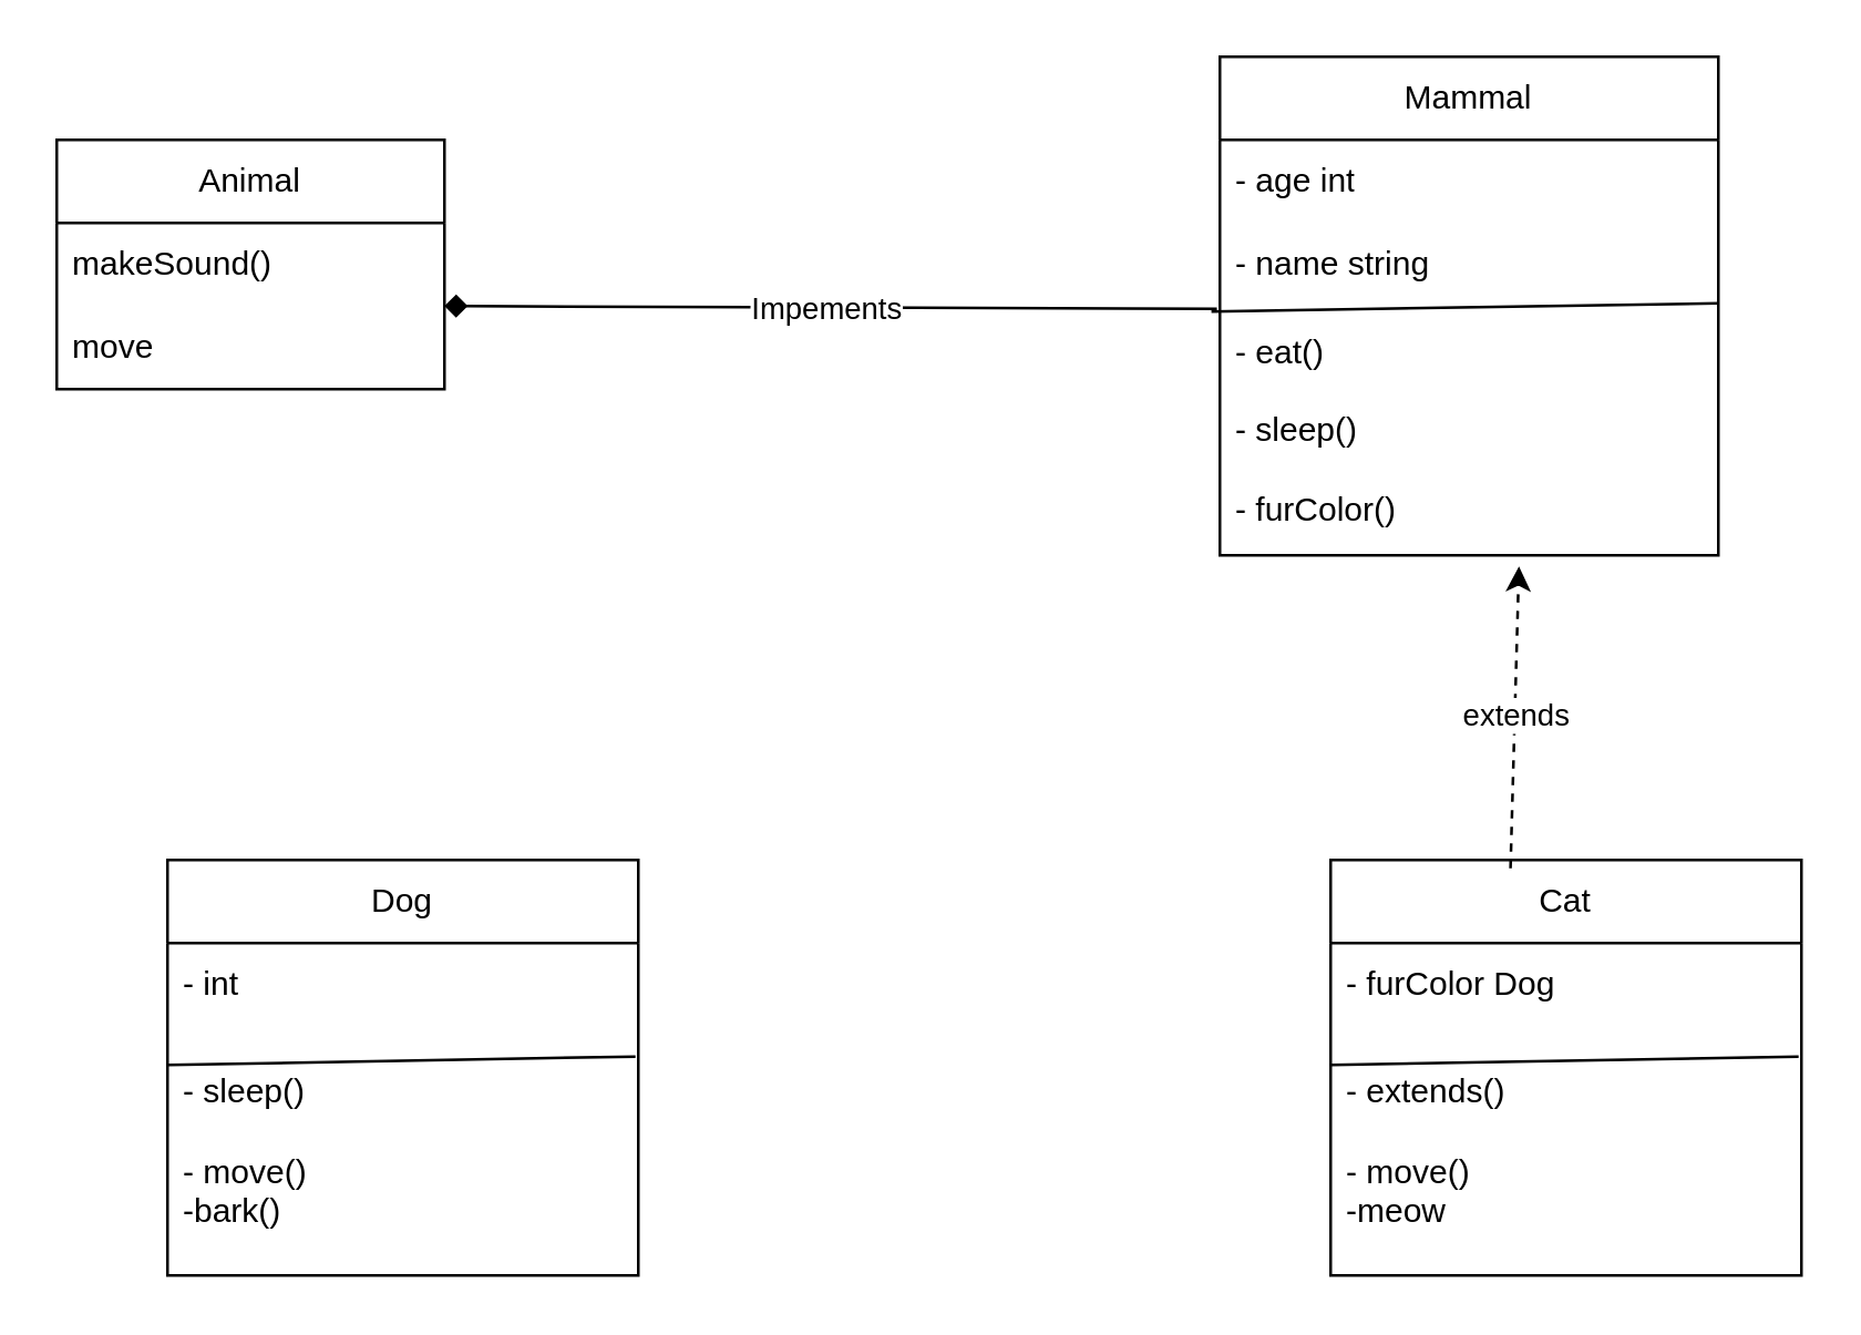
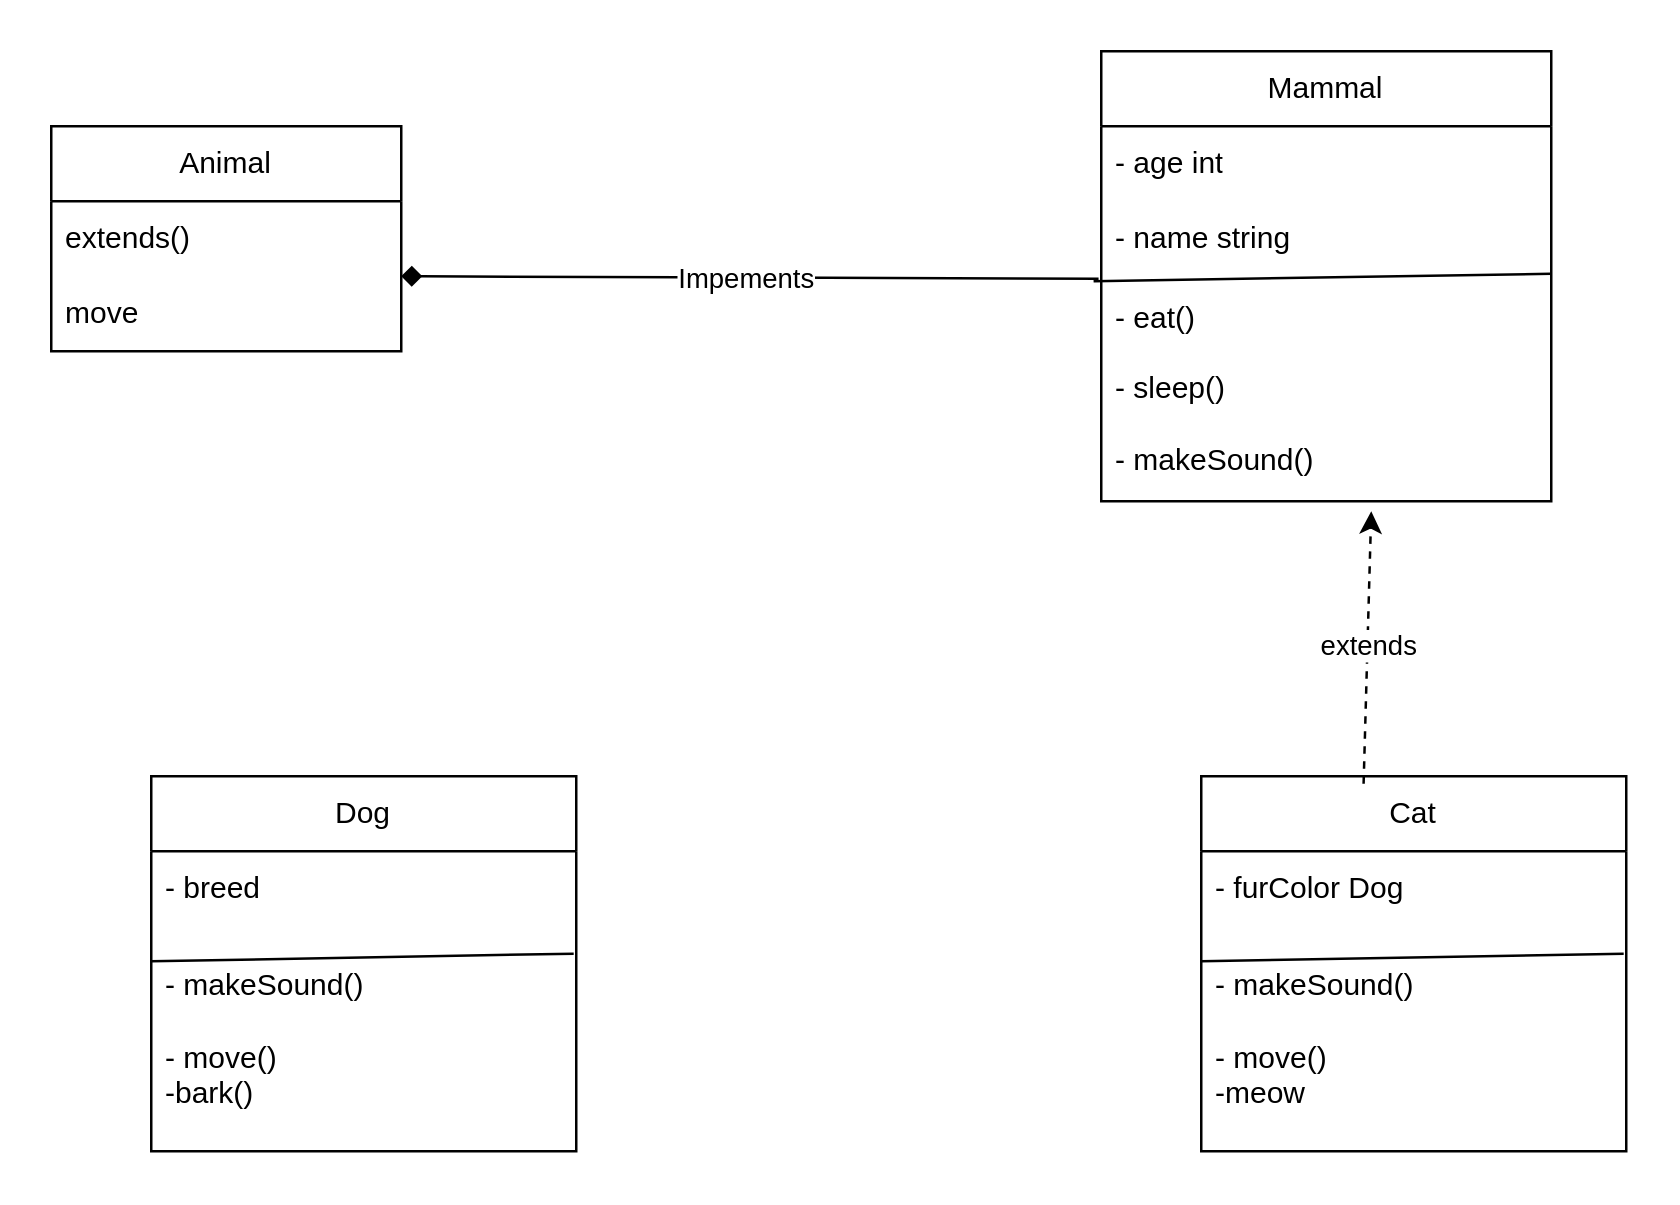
  <mxCell id="0" />
  <mxCell id="1" parent="0" />
  <mxCell id="2" value="Mammal" style="swimlane;fontStyle=0;childLayout=stackLayout;horizontal=1;startSize=30;horizontalStack=0;resizeParent=1;resizeParentMax=0;resizeLast=0;collapsible=1;marginBottom=0;whiteSpace=wrap;html=1;" vertex="1" parent="1"><mxGeometry x="440" y="20" width="180" height="180" as="geometry" /></mxCell>
  <mxCell id="3" value="- age int" style="text;strokeColor=none;fillColor=none;align=left;verticalAlign=middle;spacingLeft=4;spacingRight=4;overflow=hidden;points=[[0,0.5],[1,0.5]];portConstraint=eastwest;rotatable=0;whiteSpace=wrap;html=1;" vertex="1" parent="2"><mxGeometry y="30" width="180" height="30" as="geometry" /></mxCell>
  <mxCell id="4" value="- name string" style="text;strokeColor=none;fillColor=none;align=left;verticalAlign=middle;spacingLeft=4;spacingRight=4;overflow=hidden;points=[[0,0.5],[1,0.5]];portConstraint=eastwest;rotatable=0;whiteSpace=wrap;html=1;" vertex="1" parent="2"><mxGeometry y="60" width="180" height="30" as="geometry" /></mxCell>
- <mxCell id="5" value="- eat()&lt;div&gt;&lt;br&gt;&lt;/div&gt;&lt;div&gt;- sleep()&lt;/div&gt;&lt;div&gt;&lt;br&gt;&lt;/div&gt;&lt;div&gt;- furColor()&lt;/div&gt;" style="text;strokeColor=none;fillColor=none;align=left;verticalAlign=middle;spacingLeft=4;spacingRight=4;overflow=hidden;points=[[0,0.5],[1,0.5]];portConstraint=eastwest;rotatable=0;whiteSpace=wrap;html=1;" vertex="1" parent="2"><mxGeometry y="90" width="180" height="90" as="geometry" /></mxCell>
+ <mxCell id="5" value="- eat()&lt;div&gt;&lt;br&gt;&lt;/div&gt;&lt;div&gt;- sleep()&lt;/div&gt;&lt;div&gt;&lt;br&gt;&lt;/div&gt;&lt;div&gt;- makeSound()&lt;/div&gt;" style="text;strokeColor=none;fillColor=none;align=left;verticalAlign=middle;spacingLeft=4;spacingRight=4;overflow=hidden;points=[[0,0.5],[1,0.5]];portConstraint=eastwest;rotatable=0;whiteSpace=wrap;html=1;" vertex="1" parent="2"><mxGeometry y="90" width="180" height="90" as="geometry" /></mxCell>
  <mxCell id="6" value="" style="endArrow=none;html=1;rounded=0;entryX=-0.017;entryY=0.022;entryDx=0;entryDy=0;entryPerimeter=0;exitX=1;exitY=-0.011;exitDx=0;exitDy=0;exitPerimeter=0;" edge="1" parent="2" source="5" target="5"><mxGeometry width="50" height="50" relative="1" as="geometry"><mxPoint x="180" y="100" as="sourcePoint" /><mxPoint y="104" as="targetPoint" /></mxGeometry></mxCell>
  <mxCell id="7" value="Dog" style="swimlane;fontStyle=0;childLayout=stackLayout;horizontal=1;startSize=30;horizontalStack=0;resizeParent=1;resizeParentMax=0;resizeLast=0;collapsible=1;marginBottom=0;whiteSpace=wrap;html=1;" vertex="1" parent="1"><mxGeometry x="60" y="310" width="170" height="150" as="geometry" /></mxCell>
- <mxCell id="8" value="- int" style="text;strokeColor=none;fillColor=none;align=left;verticalAlign=middle;spacingLeft=4;spacingRight=4;overflow=hidden;points=[[0,0.5],[1,0.5]];portConstraint=eastwest;rotatable=0;whiteSpace=wrap;html=1;" vertex="1" parent="7"><mxGeometry y="30" width="170" height="30" as="geometry" /></mxCell>
+ <mxCell id="8" value="- breed" style="text;strokeColor=none;fillColor=none;align=left;verticalAlign=middle;spacingLeft=4;spacingRight=4;overflow=hidden;points=[[0,0.5],[1,0.5]];portConstraint=eastwest;rotatable=0;whiteSpace=wrap;html=1;" vertex="1" parent="7"><mxGeometry y="30" width="170" height="30" as="geometry" /></mxCell>
  <mxCell id="9" value="" style="endArrow=none;html=1;rounded=0;exitX=0.994;exitY=0.122;exitDx=0;exitDy=0;exitPerimeter=0;" edge="1" parent="7" source="10"><mxGeometry width="50" height="50" relative="1" as="geometry"><mxPoint x="180" y="70" as="sourcePoint" /><mxPoint y="74" as="targetPoint" /></mxGeometry></mxCell>
- <mxCell id="10" value="- sleep()&lt;div&gt;&lt;br&gt;&lt;/div&gt;&lt;div&gt;- move()&lt;/div&gt;&lt;div&gt;-bark()&lt;/div&gt;" style="text;strokeColor=none;fillColor=none;align=left;verticalAlign=middle;spacingLeft=4;spacingRight=4;overflow=hidden;points=[[0,0.5],[1,0.5]];portConstraint=eastwest;rotatable=0;whiteSpace=wrap;html=1;" vertex="1" parent="7"><mxGeometry y="60" width="170" height="90" as="geometry" /></mxCell>
+ <mxCell id="10" value="- makeSound()&lt;div&gt;&lt;br&gt;&lt;/div&gt;&lt;div&gt;- move()&lt;/div&gt;&lt;div&gt;-bark()&lt;/div&gt;" style="text;strokeColor=none;fillColor=none;align=left;verticalAlign=middle;spacingLeft=4;spacingRight=4;overflow=hidden;points=[[0,0.5],[1,0.5]];portConstraint=eastwest;rotatable=0;whiteSpace=wrap;html=1;" vertex="1" parent="7"><mxGeometry y="60" width="170" height="90" as="geometry" /></mxCell>
  <mxCell id="11" value="Cat" style="swimlane;fontStyle=0;childLayout=stackLayout;horizontal=1;startSize=30;horizontalStack=0;resizeParent=1;resizeParentMax=0;resizeLast=0;collapsible=1;marginBottom=0;whiteSpace=wrap;html=1;" vertex="1" parent="1"><mxGeometry x="480" y="310" width="170" height="150" as="geometry" /></mxCell>
  <mxCell id="12" value="- furColor Dog" style="text;strokeColor=none;fillColor=none;align=left;verticalAlign=middle;spacingLeft=4;spacingRight=4;overflow=hidden;points=[[0,0.5],[1,0.5]];portConstraint=eastwest;rotatable=0;whiteSpace=wrap;html=1;" vertex="1" parent="11"><mxGeometry y="30" width="170" height="30" as="geometry" /></mxCell>
  <mxCell id="13" value="" style="endArrow=none;html=1;rounded=0;exitX=0.994;exitY=0.122;exitDx=0;exitDy=0;exitPerimeter=0;" edge="1" parent="11" source="14"><mxGeometry width="50" height="50" relative="1" as="geometry"><mxPoint x="180" y="70" as="sourcePoint" /><mxPoint y="74" as="targetPoint" /></mxGeometry></mxCell>
- <mxCell id="14" value="- extends()&lt;div&gt;&lt;br&gt;&lt;/div&gt;&lt;div&gt;- move()&lt;/div&gt;&lt;div&gt;-meow&lt;/div&gt;" style="text;strokeColor=none;fillColor=none;align=left;verticalAlign=middle;spacingLeft=4;spacingRight=4;overflow=hidden;points=[[0,0.5],[1,0.5]];portConstraint=eastwest;rotatable=0;whiteSpace=wrap;html=1;" vertex="1" parent="11"><mxGeometry y="60" width="170" height="90" as="geometry" /></mxCell>
+ <mxCell id="14" value="- makeSound()&lt;div&gt;&lt;br&gt;&lt;/div&gt;&lt;div&gt;- move()&lt;/div&gt;&lt;div&gt;-meow&lt;/div&gt;" style="text;strokeColor=none;fillColor=none;align=left;verticalAlign=middle;spacingLeft=4;spacingRight=4;overflow=hidden;points=[[0,0.5],[1,0.5]];portConstraint=eastwest;rotatable=0;whiteSpace=wrap;html=1;" vertex="1" parent="11"><mxGeometry y="60" width="170" height="90" as="geometry" /></mxCell>
  <mxCell id="15" value="Animal" style="swimlane;fontStyle=0;childLayout=stackLayout;horizontal=1;startSize=30;horizontalStack=0;resizeParent=1;resizeParentMax=0;resizeLast=0;collapsible=1;marginBottom=0;whiteSpace=wrap;html=1;" vertex="1" parent="1"><mxGeometry x="20" y="50" width="140" height="90" as="geometry" /></mxCell>
- <mxCell id="16" value="makeSound()" style="text;strokeColor=none;fillColor=none;align=left;verticalAlign=middle;spacingLeft=4;spacingRight=4;overflow=hidden;points=[[0,0.5],[1,0.5]];portConstraint=eastwest;rotatable=0;whiteSpace=wrap;html=1;" vertex="1" parent="15"><mxGeometry y="30" width="140" height="30" as="geometry" /></mxCell>
+ <mxCell id="16" value="extends()" style="text;strokeColor=none;fillColor=none;align=left;verticalAlign=middle;spacingLeft=4;spacingRight=4;overflow=hidden;points=[[0,0.5],[1,0.5]];portConstraint=eastwest;rotatable=0;whiteSpace=wrap;html=1;" vertex="1" parent="15"><mxGeometry y="30" width="140" height="30" as="geometry" /></mxCell>
  <mxCell id="17" value="move" style="text;strokeColor=none;fillColor=none;align=left;verticalAlign=middle;spacingLeft=4;spacingRight=4;overflow=hidden;points=[[0,0.5],[1,0.5]];portConstraint=eastwest;rotatable=0;whiteSpace=wrap;html=1;" vertex="1" parent="15"><mxGeometry y="60" width="140" height="30" as="geometry" /></mxCell>
  <mxCell id="18" value="" style="endArrow=diamond;html=1;rounded=0;entryX=1;entryY=1;entryDx=0;entryDy=0;entryPerimeter=0;exitX=-0.006;exitY=0.011;exitDx=0;exitDy=0;exitPerimeter=0;" edge="1" parent="1" source="5" target="16"><mxGeometry width="50" height="50" relative="1" as="geometry"><mxPoint x="350" y="320" as="sourcePoint" /><mxPoint x="400" y="270" as="targetPoint" /></mxGeometry></mxCell>
  <mxCell id="19" value="Impements" style="edgeLabel;html=1;align=center;verticalAlign=middle;resizable=0;points=[];" vertex="1" connectable="0" parent="18"><mxGeometry x="0.011" relative="1" as="geometry"><mxPoint as="offset" /></mxGeometry></mxCell>
  <mxCell id="20" value="" style="endArrow=classic;html=1;rounded=0;entryX=0.6;entryY=1.044;entryDx=0;entryDy=0;entryPerimeter=0;exitX=0.382;exitY=0.02;exitDx=0;exitDy=0;exitPerimeter=0;dashed=1;" edge="1" parent="1" source="11" target="5"><mxGeometry width="50" height="50" relative="1" as="geometry"><mxPoint x="350" y="320" as="sourcePoint" /><mxPoint x="400" y="270" as="targetPoint" /></mxGeometry></mxCell>
  <mxCell id="21" value="extends" style="edgeLabel;html=1;align=center;verticalAlign=middle;resizable=0;points=[];" vertex="1" connectable="0" parent="20"><mxGeometry x="0.027" relative="1" as="geometry"><mxPoint as="offset" /></mxGeometry></mxCell>
